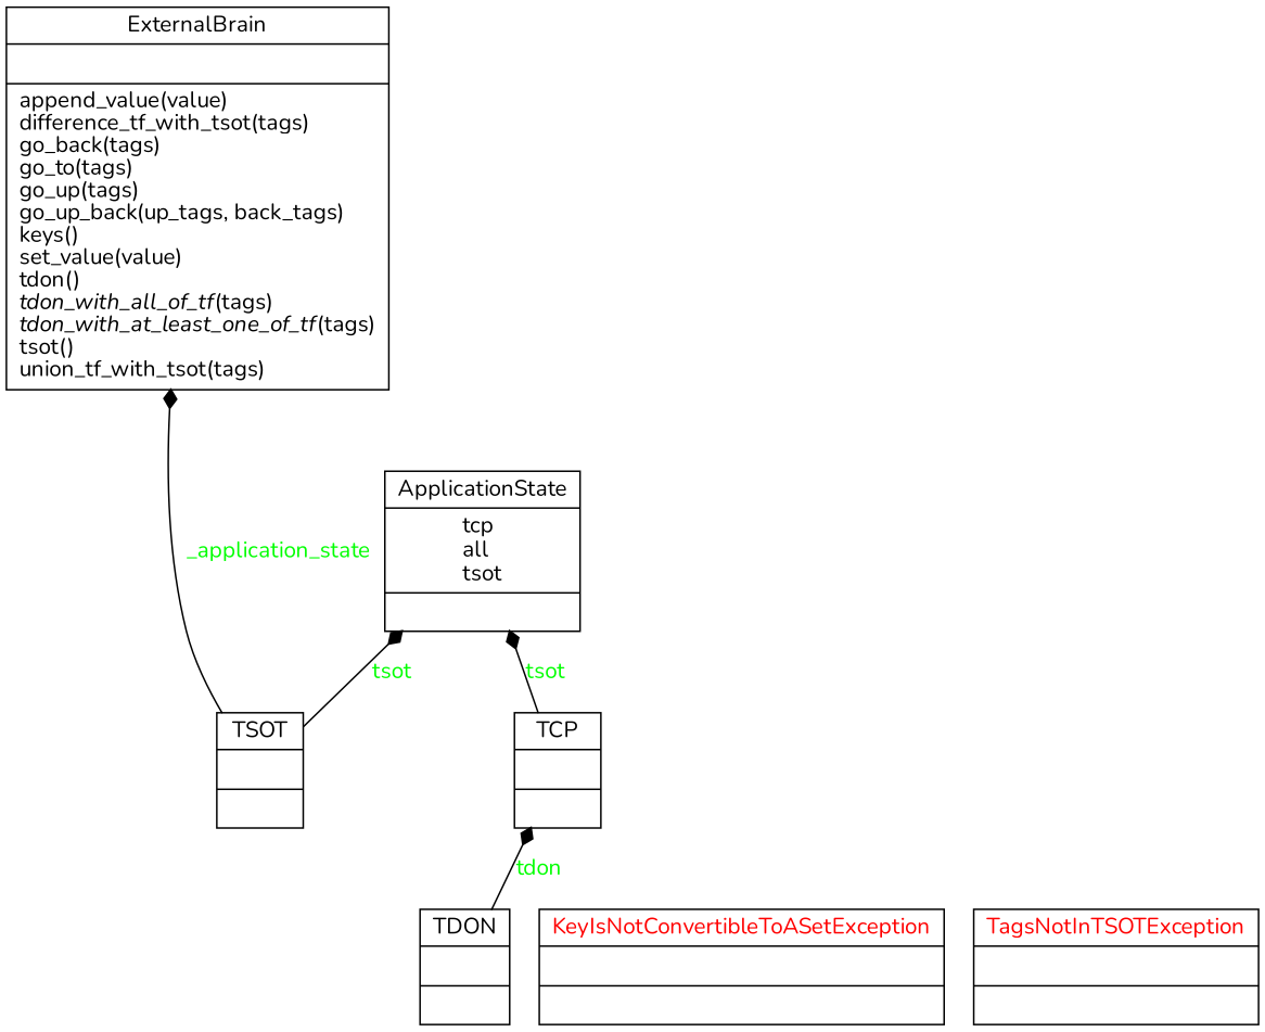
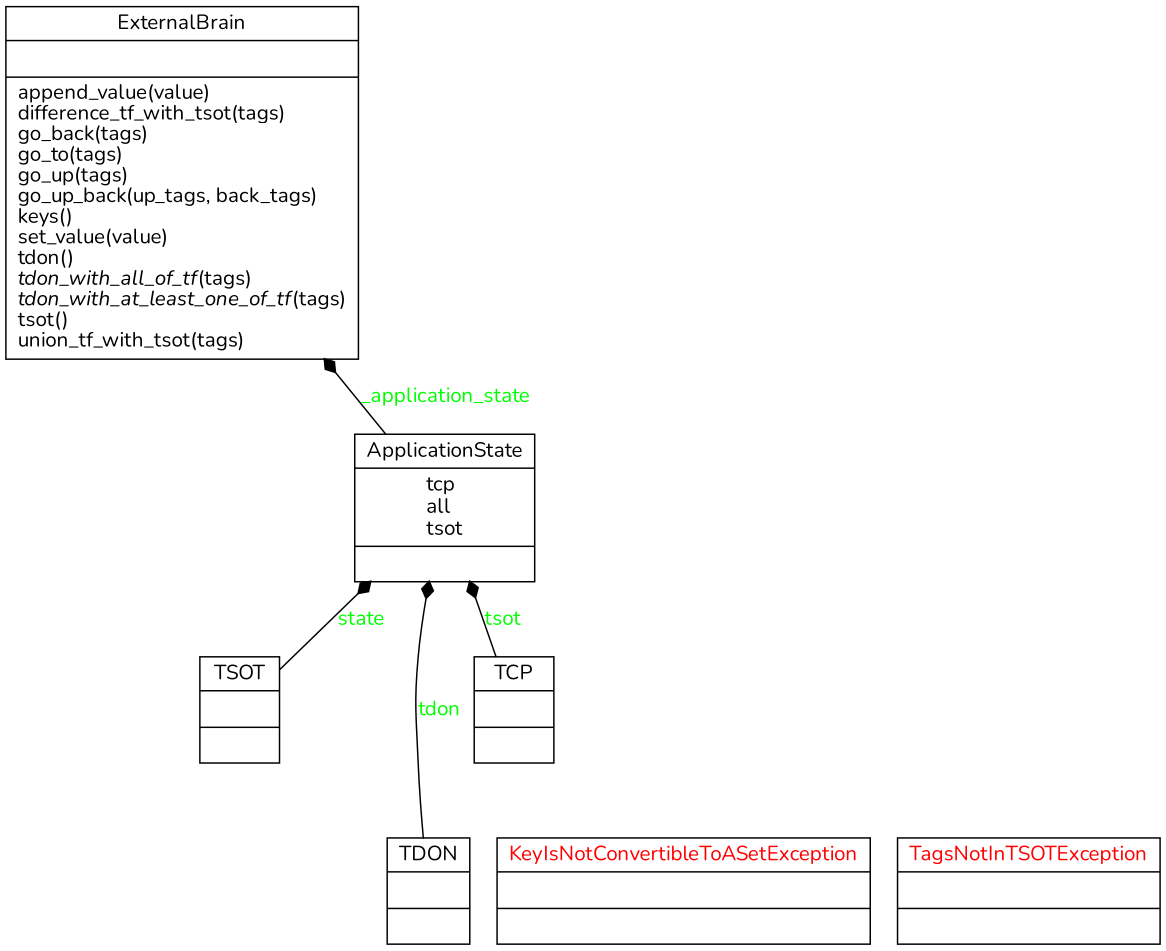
  digraph {
    fontname=Nunito
    rankdir=BT
    node [color=black fontcolor=black fontname=Nunito shape=record style=solid]
    edge [arrowhead=diamond arrowtail=none fontcolor=green fontname=Nunito style=solid]
    n1 [label=<{ApplicationState|tcp<br ALIGN="LEFT"/>all<br ALIGN="LEFT"/>tsot<br ALIGN="LEFT"/>|}>]
    n2 [label=<{ExternalBrain|<br ALIGN="LEFT"/>|append_value(value)<br ALIGN="LEFT"/>difference_tf_with_tsot(tags)<br ALIGN="LEFT"/>go_back(tags)<br ALIGN="LEFT"/>go_to(tags)<br ALIGN="LEFT"/>go_up(tags)<br ALIGN="LEFT"/>go_up_back(up_tags, back_tags)<br ALIGN="LEFT"/>keys()<br ALIGN="LEFT"/>set_value(value)<br ALIGN="LEFT"/>tdon()<br ALIGN="LEFT"/><I>tdon_with_all_of_tf</I>(tags)<br ALIGN="LEFT"/><I>tdon_with_at_least_one_of_tf</I>(tags)<br ALIGN="LEFT"/>tsot()<br ALIGN="LEFT"/>union_tf_with_tsot(tags)<br ALIGN="LEFT"/>}>]
    n3 [fontcolor=red label=<{KeyIsNotConvertibleToASetException|<br ALIGN="LEFT"/>|}>]
    n4 [label=<{TCP|<br ALIGN="LEFT"/>|}>]
    n5 [label=<{TDON|<br ALIGN="LEFT"/>|}>]
    n6 [label=<{TSOT|<br ALIGN="LEFT"/>|}>]
    n7 [fontcolor=red label=<{TagsNotInTSOTException|<br ALIGN="LEFT"/>|}>]
-   n6 -> n2 [label=_application_state]
+   n1 -> n2 [label=_application_state]
    n4 -> n1 [label=tsot]
-   n5 -> n4 [label=tdon]
-   n6 -> n1 [label=tsot]
+   n5 -> n1 [label=tdon]
+   n6 -> n1 [label=state]
  }
